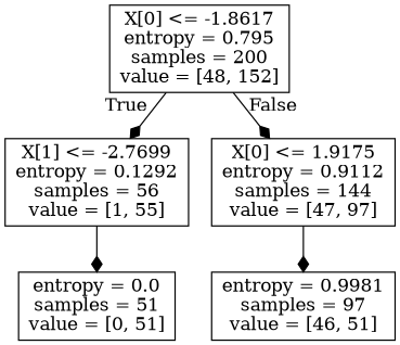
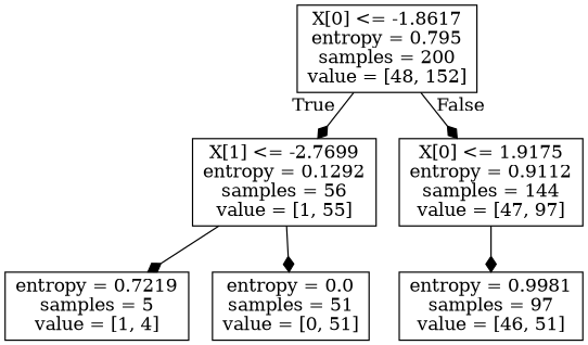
  digraph {
    node [shape=box]
    edge [arrowhead=diamond]
    n1 [label="X[0] <= -1.8617\nentropy = 0.795\nsamples = 200\nvalue = [48, 152]"]
    n2 [label="X[1] <= -2.7699\nentropy = 0.1292\nsamples = 56\nvalue = [1, 55]"]
    n3 [label="X[0] <= 1.9175\nentropy = 0.9112\nsamples = 144\nvalue = [47, 97]"]
+   n4 [label="entropy = 0.7219\nsamples = 5\nvalue = [1, 4]"]
    n5 [label="entropy = 0.0\nsamples = 51\nvalue = [0, 51]"]
    n6 [label="entropy = 0.9981\nsamples = 97\nvalue = [46, 51]"]
    n1 -> n2 [headlabel=True labelangle=45 labeldistance=2.5]
    n1 -> n3 [headlabel=False labelangle=-45 labeldistance=2.5]
+   n2 -> n4
    n2 -> n5
    n3 -> n6
  }
